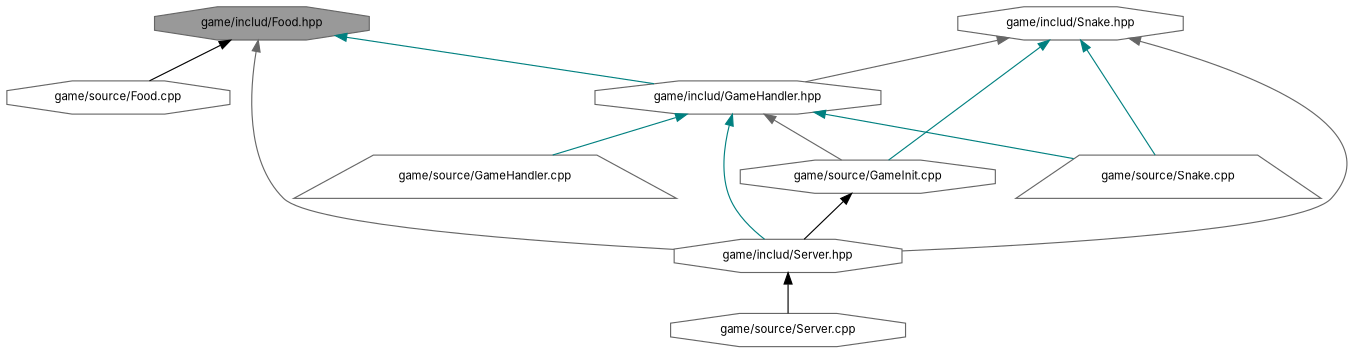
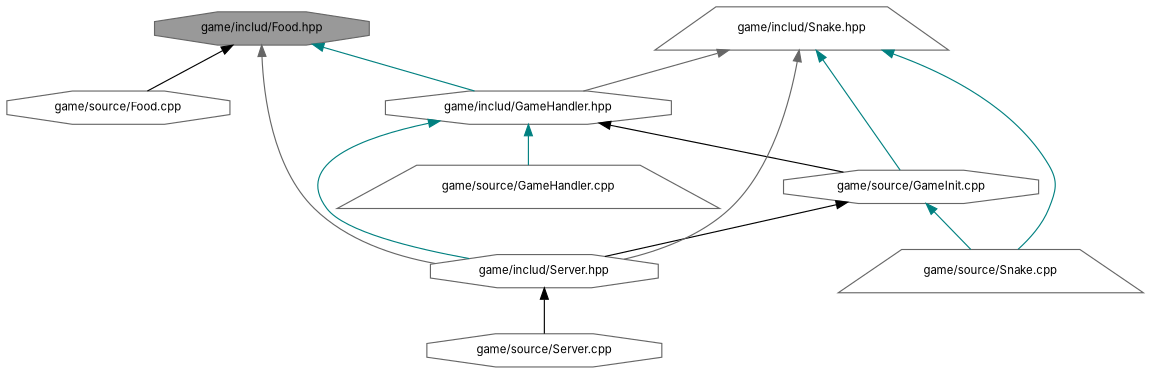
  digraph {
    fontname=Inter
    node [color=grey40 fillcolor=white fontname=Inter fontsize=10 shape=octagon style=filled]
    edge [color=teal dir=back fontname=Inter fontsize=10 labelfontname=Helvetica labelfontsize=10 style=solid]
    n1 [color=gray40 fillcolor=grey60 fontcolor=black height=0.2 label="game/includ/Food.hpp" width=0.4]
    n2 [height=0.2 label="game/includ/GameHandler.hpp" width=0.4]
    n3 [height=0.2 label="game/includ/Server.hpp" width=0.4]
    n4 [height=0.2 label="game/source/Food.cpp" width=0.4]
    n5 [height=0.2 label="game/source/GameInit.cpp" width=0.4]
    n6 [height=0.2 label="game/source/GameHandler.cpp" shape=trapezium width=0.4]
    n7 [height=0.2 label="game/source/Snake.cpp" shape=trapezium width=0.4]
    n8 [height=0.2 label="game/source/Server.cpp" width=0.4]
-   n9 [height=0.2 label="game/includ/Snake.hpp" width=0.4]
+   n9 [height=0.2 label="game/includ/Snake.hpp" shape=trapezium width=0.4]
    n1 -> n2
    n1 -> n3 [color=gray40]
    n1 -> n4 [color=black]
    n2 -> n3
-   n2 -> n5 [color=gray40]
+   n2 -> n5 [color=black]
    n2 -> n6
-   n2 -> n7
+   n5 -> n7
    n3 -> n8 [color=black]
    n5 -> n3 [color=black]
    n9 -> n2 [color=gray40]
    n9 -> n3 [color=gray40]
    n9 -> n5
    n9 -> n7
  }
